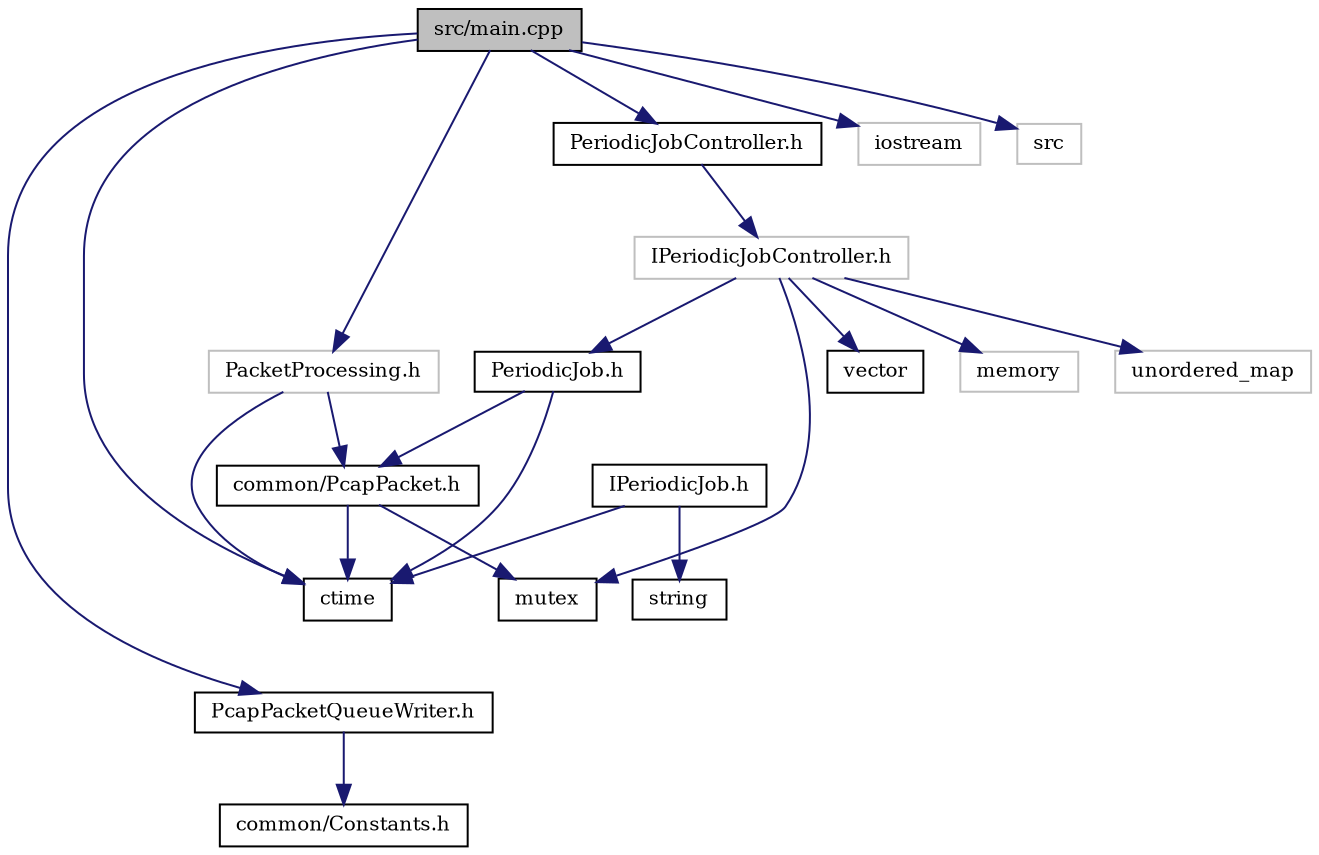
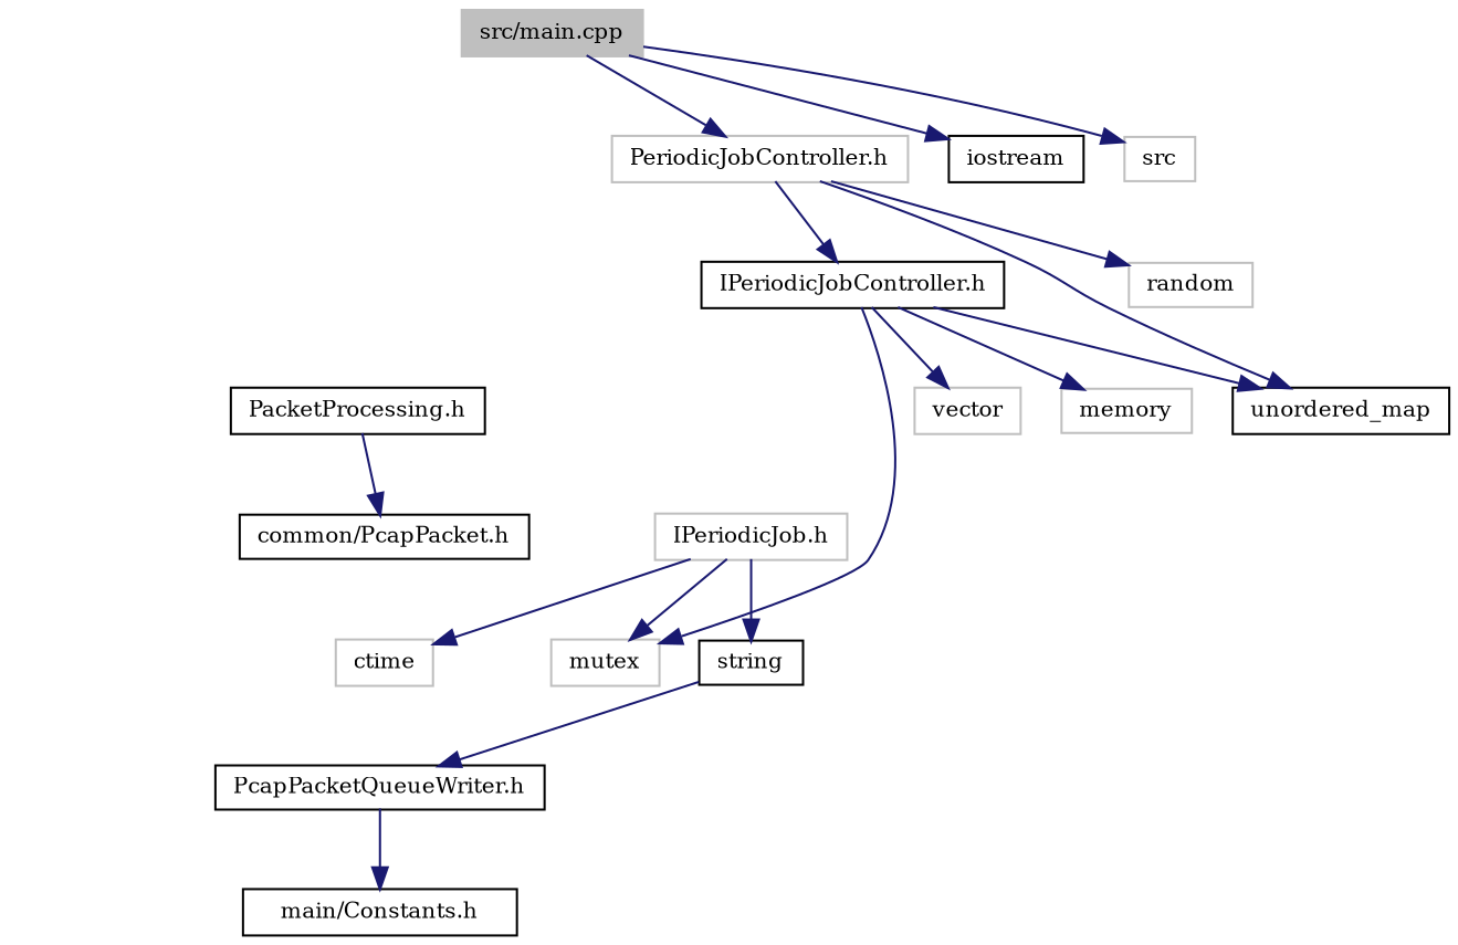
  digraph {
    fontname="DejaVu Serif"
    node [color=black fillcolor=white fontname="DejaVu Serif" fontsize=10 shape=record style=filled]
    edge [color=midnightblue fontname="DejaVu Serif" fontsize=10 labelfontname=Helvetica labelfontsize=10 style=solid]
-   n1 [fillcolor=grey75 fontcolor=black height=0.2 label="src/main.cpp" width=0.4]
+   n1 [color=grey75 fillcolor=grey75 fontcolor=black height=0.2 label="src/main.cpp" width=0.4]
    n2 [height=0.2 label="PcapPacketQueueWriter.h" width=0.4]
-   n3 [color=grey75 height=0.2 label="PacketProcessing.h" width=0.4]
-   n4 [height=0.2 label=ctime width=0.4]
-   n5 [height=0.2 label="PeriodicJobController.h" width=0.4]
-   n6 [color=grey75 height=0.2 label=iostream width=0.4]
+   n3 [height=0.2 label="PacketProcessing.h" width=0.4]
+   n4 [color=grey75 height=0.2 label=ctime width=0.4]
+   n5 [color=grey75 height=0.2 label="PeriodicJobController.h" width=0.4]
+   n6 [height=0.2 label=iostream width=0.4]
    n7 [color=grey75 height=0.2 label=src width=0.4]
-   n8 [height=0.2 label="common/Constants.h" width=0.4]
+   n8 [height=0.2 label="main/Constants.h" width=0.4]
    n9 [height=0.2 label="common/PcapPacket.h" width=0.4]
-   n10 [color=grey75 height=0.2 label="IPeriodicJobController.h" width=0.4]
-   n11 [color=grey75 height=0.2 label=unordered_map width=0.4]
-   n13 [height=0.2 label="PeriodicJob.h" width=0.4]
-   n14 [height=0.2 label=mutex width=0.4]
-   n15 [height=0.2 label=vector width=0.4]
+   n10 [height=0.2 label="IPeriodicJobController.h" width=0.4]
+   n11 [height=0.2 label=unordered_map width=0.4]
+   n12 [color=grey75 height=0.2 label=random width=0.4]
+   n14 [color=grey75 height=0.2 label=mutex width=0.4]
+   n15 [color=grey75 height=0.2 label=vector width=0.4]
    n16 [color=grey75 height=0.2 label=memory width=0.4]
-   n17 [height=0.2 label="IPeriodicJob.h" width=0.4]
+   n17 [color=grey75 height=0.2 label="IPeriodicJob.h" width=0.4]
    n18 [height=0.2 label=string width=0.4]
-   n1 -> n2
-   n1 -> n3
-   n1 -> n4
+   n18 -> n2
    n1 -> n5
    n1 -> n6
    n1 -> n7
    n2 -> n8
-   n3 -> n4
    n3 -> n9
    n5 -> n10
-   n9 -> n4
+   n5 -> n11
+   n5 -> n12
    n10 -> n11
-   n10 -> n13
    n10 -> n14
    n10 -> n15
    n10 -> n16
-   n13 -> n4
-   n13 -> n9
    n17 -> n4
-   n9 -> n14
+   n17 -> n14
    n17 -> n18
  }
